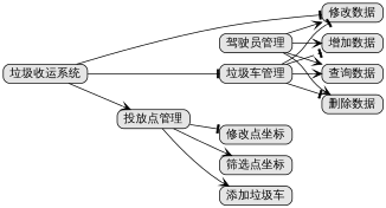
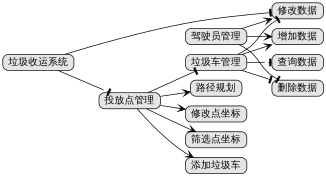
  digraph {
    fixedsize=true
    fontname="Noto Sans"
    nodesep=0.2
    rankdir=LR
    node [concentrate=true fillcolor="#E5E5E5" fontname="Noto Sans" shape=box style="rounded,filled"]
    edge [arrowhead=vee fontname="Noto Sans"]
    "垃圾收运系统" [height=0 width=0]
    "投放点管理" [height=0 width=0]
    "垃圾车管理" [height=0 width=0]
    "修改数据" [height=0 width=0]
    "修改点坐标" [height=0 width=0]
    "筛选点坐标" [height=0 width=0]
    "添加垃圾车" [height=0 width=0]
+   "路径规划" [height=0 width=0]
    "增加数据" [height=0 width=0]
    "查询数据" [height=0 width=0]
    "删除数据" [height=0 width=0]
    "驾驶员管理" [height=0 width=0]
-   "垃圾收运系统" -> "投放点管理"
-   "垃圾收运系统" -> "垃圾车管理" [arrowhead=tee]
+   "垃圾收运系统" -> "投放点管理" [arrowhead=tee]
+   "投放点管理" -> "垃圾车管理" [arrowhead=tee]
    "垃圾收运系统" -> "修改数据" [arrowhead=tee]
-   "投放点管理" -> "修改点坐标" [arrowhead=tee]
+   "投放点管理" -> "修改点坐标"
    "投放点管理" -> "筛选点坐标"
    "投放点管理" -> "添加垃圾车"
+   "投放点管理" -> "路径规划"
    "垃圾车管理" -> "修改数据" [arrowhead=tee]
-   "垃圾车管理" -> "增加数据" [arrowhead=tee]
-   "垃圾车管理" -> "查询数据"
+   "垃圾车管理" -> "增加数据"
+   "垃圾车管理" -> "查询数据" [arrowhead=tee]
    "垃圾车管理" -> "删除数据" [arrowhead=tee]
    "驾驶员管理" -> "修改数据"
    "驾驶员管理" -> "增加数据"
-   "驾驶员管理" -> "查询数据"
-   "驾驶员管理" -> "删除数据"
+   "驾驶员管理" -> "删除数据" [arrowhead=tee]
  }
